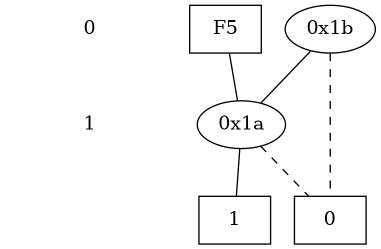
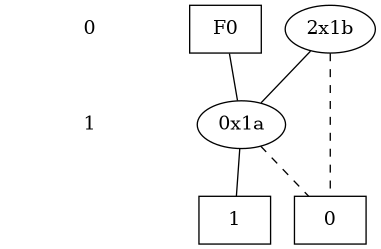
  digraph {
    node [shape=plaintext]
    edge [dir=none]
    "CONST NODES" [style=invis]
    " 0 "
    " 1 "
-   F0 [shape=box label=F5]
-   "0x1b" [shape=""]
+   F0 [shape=box]
+   "0x1b" [label="2x1b" shape=""]
    "0x1a" [shape=""]
    n7 [label=0 shape=box]
    n8 [label=1 shape=box]
    subgraph sub_1 {
      "CONST NODES"
      " 0 "
      " 1 "
    }
    subgraph sub_2 {
      rank=same
      F0
    }
    subgraph sub_3 {
      rank=same
      " 0 "
      "0x1b"
    }
    subgraph sub_4 {
      rank=same
      " 1 "
      "0x1a"
    }
    subgraph sub_5 {
      rank=same
      "CONST NODES"
      subgraph sub_6 {
        rank=same
        n7
        n8
      }
    }
    " 0 " -> " 1 " [style=invis]
    " 1 " -> "CONST NODES" [style=invis]
    F0 -> "0x1a" [style=solid]
    "0x1b" -> "0x1a"
    "0x1b" -> n7 [style=dashed]
    "0x1a" -> n7 [style=dashed]
    "0x1a" -> n8
  }
